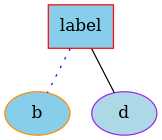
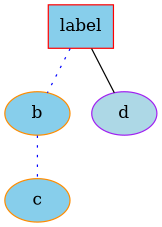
  graph {
    node [color=darkorange fillcolor=skyblue style=filled]
    edge [color=blue style=dotted]
    n1 [color=red label=label shape=box]
    b
    d [color=purple fillcolor=lightblue]
+   c
    n1 -- b
    n1 -- d [color="" style=""]
+   b -- c
  }
